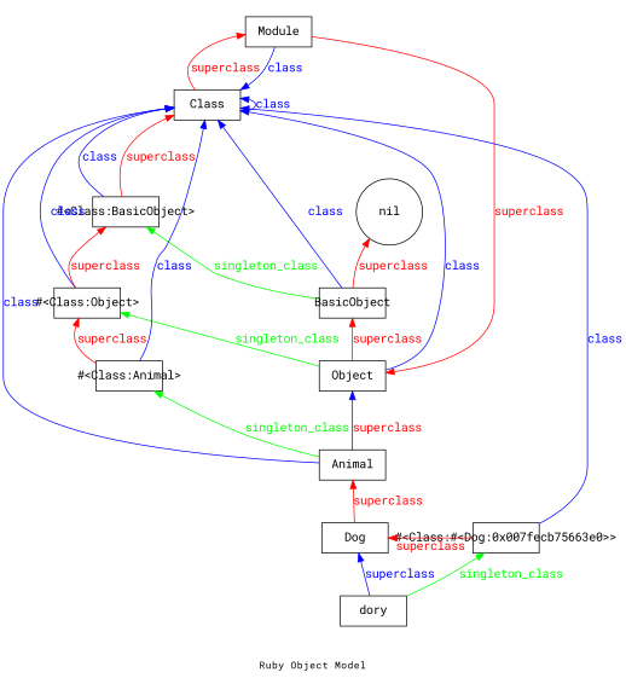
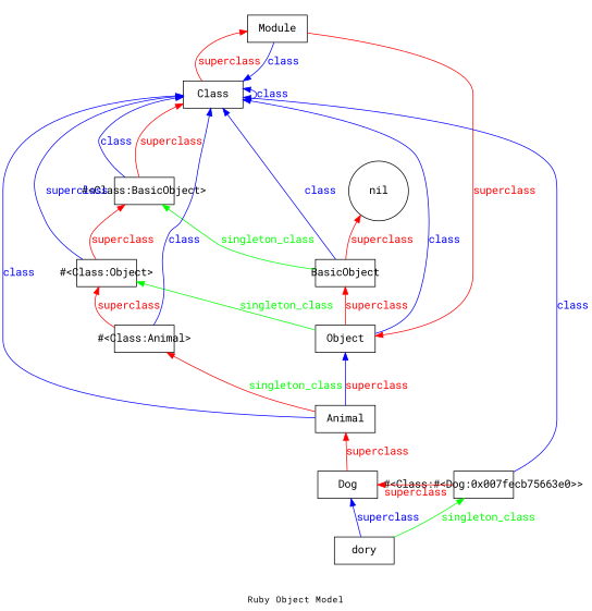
  digraph {
    fontname="Roboto Mono"
    fontsize=12
    label="Ruby Object Model"
    rankdir=BT
    node [fixedsize=true fontname="Roboto Mono" shape=box]
    edge [color=blue fontcolor=red fontname="Roboto Mono"]
    Animal [width=1.1]
    Dog [width=1.1]
    Object [width=1.1]
    BasicObject [width=1.1]
    Class [width=1.1]
    Module [width=1.1]
    "#<Class:Animal>" [width=1.1]
    "#<Class:Object>" [width=1.1]
    "#<Class:BasicObject>" [width=1.1]
    "#<Class:#<Dog:0x007fecb75663e0>>" [width=1.1]
    nil [shape=circle width=1.1]
    dory [width=1.1]
    subgraph sub_1 {
      Animal
      Dog
      Object
      BasicObject
      Class
      Module
      "#<Class:Animal>"
      "#<Class:Object>"
      "#<Class:BasicObject>"
      "#<Class:#<Dog:0x007fecb75663e0>>"
    }
    subgraph cluster_2 {
      style=invisible
      Animal
      Dog
      Object
      BasicObject
      nil
      dory
    }
    subgraph cluster_3 {
      style=invisible
      Class
      Module
    }
    subgraph cluster_4 {
      style=invisible
      "#<Class:Animal>"
      "#<Class:Object>"
      "#<Class:BasicObject>"
    }
    Animal -> Object [label=superclass]
    Animal -> Class [fontcolor=blue label=class]
-   Animal -> "#<Class:Animal>" [color=green fontcolor=green label=singleton_class]
+   Animal -> "#<Class:Animal>" [color=red fontcolor=green label=singleton_class]
    Dog -> Animal [color=red label=superclass]
    Object -> BasicObject [color=red label=superclass]
    Object -> Class [fontcolor=blue label=class]
    Object -> "#<Class:Object>" [color=green fontcolor=green label=singleton_class]
    BasicObject -> Class [fontcolor=blue label=class]
    BasicObject -> "#<Class:BasicObject>" [color=green fontcolor=green label=singleton_class]
    BasicObject -> nil [color=red label=superclass]
    Class -> Class [fontcolor=blue label=class]
    Class -> Module [color=red label=superclass]
    Module -> Object [color=red label=superclass]
    Module -> Class [fontcolor=blue label=class]
    "#<Class:Animal>" -> Class [fontcolor=blue label=class]
    "#<Class:Animal>" -> "#<Class:Object>" [color=red label=superclass]
-   "#<Class:Object>" -> Class [fontcolor=blue label=class]
+   "#<Class:Object>" -> Class [fontcolor=blue label=superclass]
    "#<Class:Object>" -> "#<Class:BasicObject>" [color=red label=superclass]
    "#<Class:BasicObject>" -> Class [color=red label=superclass]
    "#<Class:BasicObject>" -> Class [fontcolor=blue label=class]
    "#<Class:#<Dog:0x007fecb75663e0>>" -> Dog [color=red label=superclass]
    "#<Class:#<Dog:0x007fecb75663e0>>" -> Class [fontcolor=blue label=class]
    dory -> Dog [fontcolor=blue label=superclass]
    dory -> "#<Class:#<Dog:0x007fecb75663e0>>" [color=green fontcolor=green label=singleton_class]
  }
